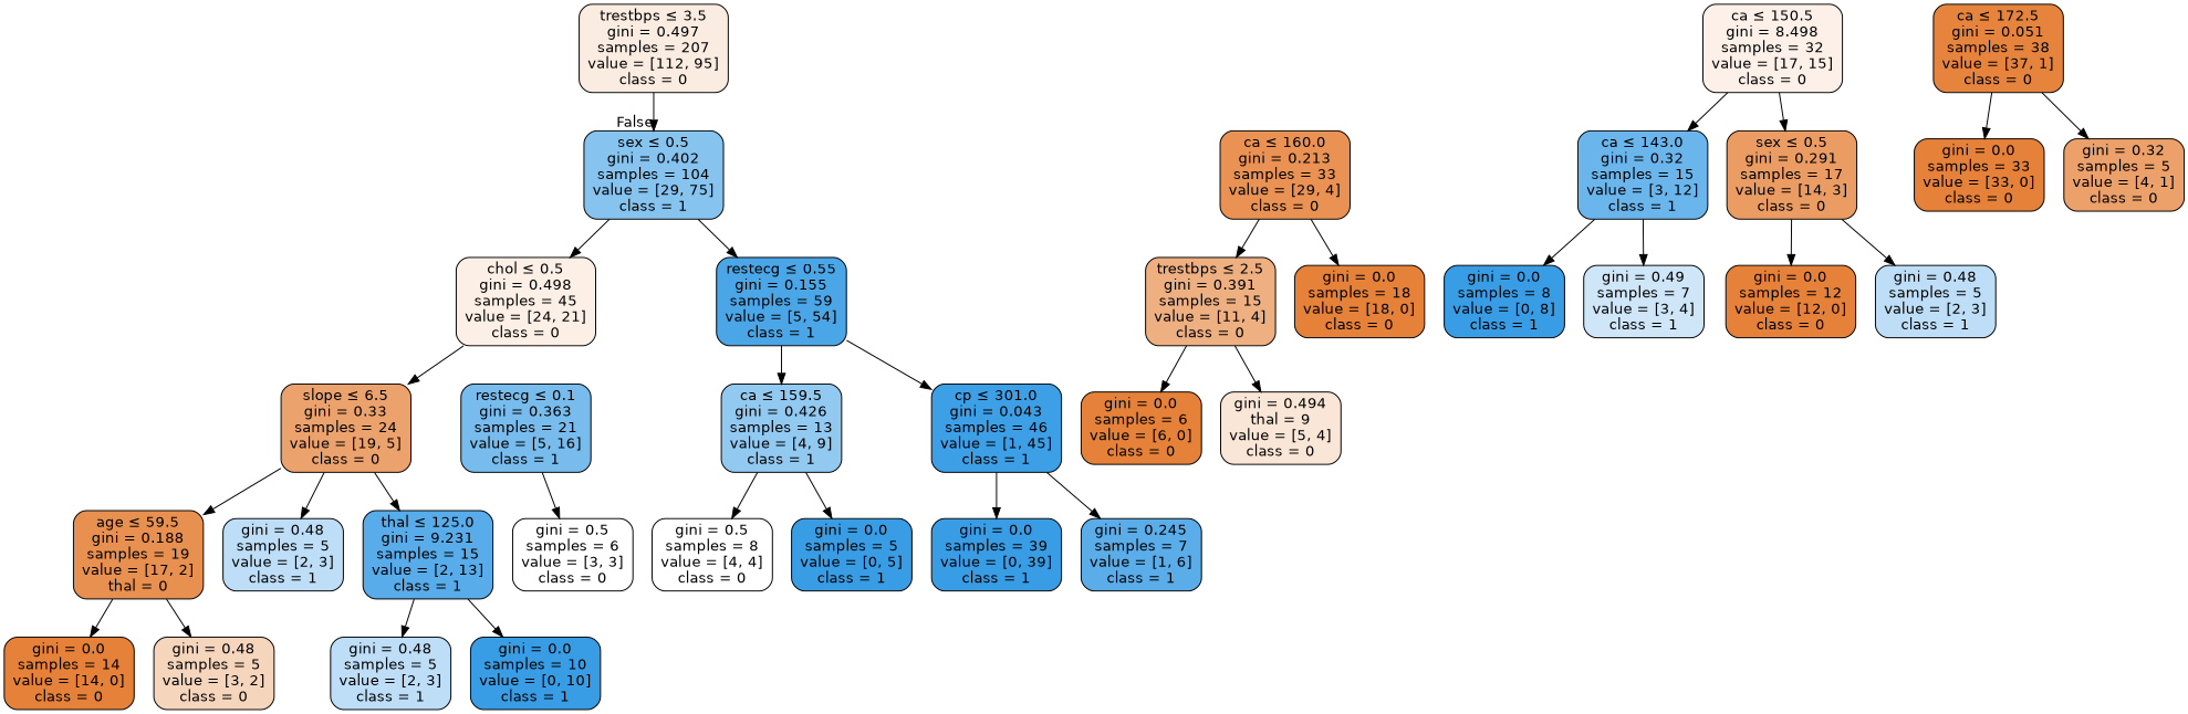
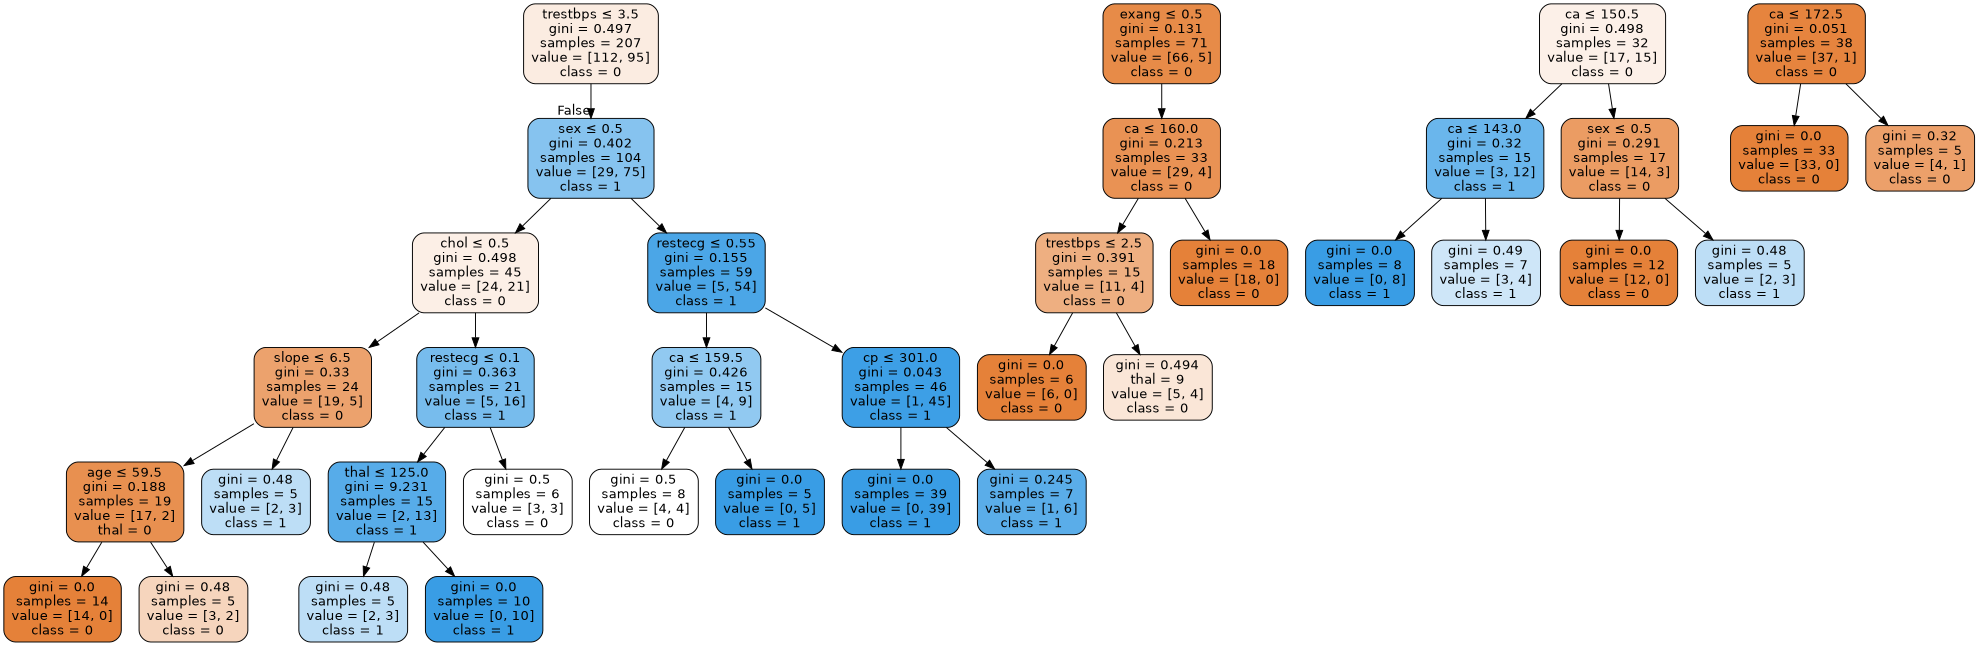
  digraph {
    fontname="DejaVu Sans"
    node [color=black fillcolor="#e58139" fontname="DejaVu Sans" shape=box style="filled, rounded"]
    edge [fontname="DejaVu Sans"]
    n1 [fillcolor="#fbece1" label=<trestbps &le; 3.5<br/>gini = 0.497<br/>samples = 207<br/>value = [112, 95]<br/>class = 0>]
    n2 [fillcolor="#86c3ef" label=<sex &le; 0.5<br/>gini = 0.402<br/>samples = 104<br/>value = [29, 75]<br/>class = 1>]
    n3 [fillcolor="#fcefe6" label=<chol &le; 0.5<br/>gini = 0.498<br/>samples = 45<br/>value = [24, 21]<br/>class = 0>]
    n4 [fillcolor="#4ba6e7" label=<restecg &le; 0.55<br/>gini = 0.155<br/>samples = 59<br/>value = [5, 54]<br/>class = 1>]
+   n5 [fillcolor="#e78b48" label=<exang &le; 0.5<br/>gini = 0.131<br/>samples = 71<br/>value = [66, 5]<br/>class = 0>]
    n6 [fillcolor="#e99254" label=<ca &le; 160.0<br/>gini = 0.213<br/>samples = 33<br/>value = [29, 4]<br/>class = 0>]
-   n7 [fillcolor="#fcf0e8" label=<ca &le; 150.5<br/>gini = 8.498<br/>samples = 32<br/>value = [17, 15]<br/>class = 0>]
+   n7 [fillcolor="#fcf0e8" label=<ca &le; 150.5<br/>gini = 0.498<br/>samples = 32<br/>value = [17, 15]<br/>class = 0>]
    n8 [fillcolor="#6ab6ec" label=<ca &le; 143.0<br/>gini = 0.32<br/>samples = 15<br/>value = [3, 12]<br/>class = 1>]
    n9 [fillcolor="#eb9c63" label=<sex &le; 0.5<br/>gini = 0.291<br/>samples = 17<br/>value = [14, 3]<br/>class = 0>]
    n10 [fillcolor="#e6843e" label=<ca &le; 172.5<br/>gini = 0.051<br/>samples = 38<br/>value = [37, 1]<br/>class = 0>]
    n11 [label=<gini = 0.0<br/>samples = 33<br/>value = [33, 0]<br/>class = 0>]
    n12 [fillcolor="#eca06a" label=<gini = 0.32<br/>samples = 5<br/>value = [4, 1]<br/>class = 0>]
    n13 [fillcolor="#eeaf81" label=<trestbps &le; 2.5<br/>gini = 0.391<br/>samples = 15<br/>value = [11, 4]<br/>class = 0>]
    n14 [label=<gini = 0.0<br/>samples = 18<br/>value = [18, 0]<br/>class = 0>]
    n15 [label=<gini = 0.0<br/>samples = 6<br/>value = [6, 0]<br/>class = 0>]
    n16 [fillcolor="#fae6d7" label=<gini = 0.494<br/>thal = 9<br/>value = [5, 4]<br/>class = 0>]
    n17 [fillcolor="#399de5" label=<gini = 0.0<br/>samples = 8<br/>value = [0, 8]<br/>class = 1>]
    n18 [fillcolor="#cee6f8" label=<gini = 0.49<br/>samples = 7<br/>value = [3, 4]<br/>class = 1>]
    n19 [label=<gini = 0.0<br/>samples = 12<br/>value = [12, 0]<br/>class = 0>]
    n20 [fillcolor="#bddef6" label=<gini = 0.48<br/>samples = 5<br/>value = [2, 3]<br/>class = 1>]
    n21 [fillcolor="#eca26d" label=<slope &le; 6.5<br/>gini = 0.33<br/>samples = 24<br/>value = [19, 5]<br/>class = 0>]
    n22 [fillcolor="#77bced" label=<restecg &le; 0.1<br/>gini = 0.363<br/>samples = 21<br/>value = [5, 16]<br/>class = 1>]
-   n23 [fillcolor="#91c9f1" label=<ca &le; 159.5<br/>gini = 0.426<br/>samples = 13<br/>value = [4, 9]<br/>class = 1>]
+   n23 [fillcolor="#91c9f1" label=<ca &le; 159.5<br/>gini = 0.426<br/>samples = 15<br/>value = [4, 9]<br/>class = 1>]
    n24 [fillcolor="#3d9fe6" label=<cp &le; 301.0<br/>gini = 0.043<br/>samples = 46<br/>value = [1, 45]<br/>class = 1>]
    n25 [fillcolor="#e89050" label=<age &le; 59.5<br/>gini = 0.188<br/>samples = 19<br/>value = [17, 2]<br/>thal = 0>]
    n26 [fillcolor="#bddef6" label=<gini = 0.48<br/>samples = 5<br/>value = [2, 3]<br/>class = 1>]
    n27 [fillcolor="#ffffff" label=<gini = 0.5<br/>samples = 6<br/>value = [3, 3]<br/>class = 0>]
    n28 [fillcolor="#57ace9" label=<thal &le; 125.0<br/>gini = 9.231<br/>samples = 15<br/>value = [2, 13]<br/>class = 1>]
    n29 [label=<gini = 0.0<br/>samples = 14<br/>value = [14, 0]<br/>class = 0>]
    n30 [fillcolor="#f6d5bd" label=<gini = 0.48<br/>samples = 5<br/>value = [3, 2]<br/>class = 0>]
    n31 [fillcolor="#bddef6" label=<gini = 0.48<br/>samples = 5<br/>value = [2, 3]<br/>class = 1>]
    n32 [fillcolor="#399de5" label=<gini = 0.0<br/>samples = 10<br/>value = [0, 10]<br/>class = 1>]
    n33 [fillcolor="#ffffff" label=<gini = 0.5<br/>samples = 8<br/>value = [4, 4]<br/>class = 0>]
    n34 [fillcolor="#399de5" label=<gini = 0.0<br/>samples = 5<br/>value = [0, 5]<br/>class = 1>]
    n35 [fillcolor="#399de5" label=<gini = 0.0<br/>samples = 39<br/>value = [0, 39]<br/>class = 1>]
    n36 [fillcolor="#5aade9" label=<gini = 0.245<br/>samples = 7<br/>value = [1, 6]<br/>class = 1>]
    n1 -> n2 [headlabel=False labelangle=-45 labeldistance=2.5]
    n2 -> n3
    n2 -> n4
    n3 -> n21
+   n3 -> n22
    n4 -> n23
    n4 -> n24
+   n5 -> n6
    n6 -> n13
    n6 -> n14
    n7 -> n8
    n7 -> n9
    n8 -> n17
    n8 -> n18
    n9 -> n19
    n9 -> n20
    n10 -> n11
    n10 -> n12
    n13 -> n15
    n13 -> n16
    n21 -> n25
    n21 -> n26
    n22 -> n27
-   n21 -> n28
+   n22 -> n28
    n23 -> n33
    n23 -> n34
    n24 -> n35
    n24 -> n36
    n25 -> n29
    n25 -> n30
    n28 -> n31
    n28 -> n32
  }
